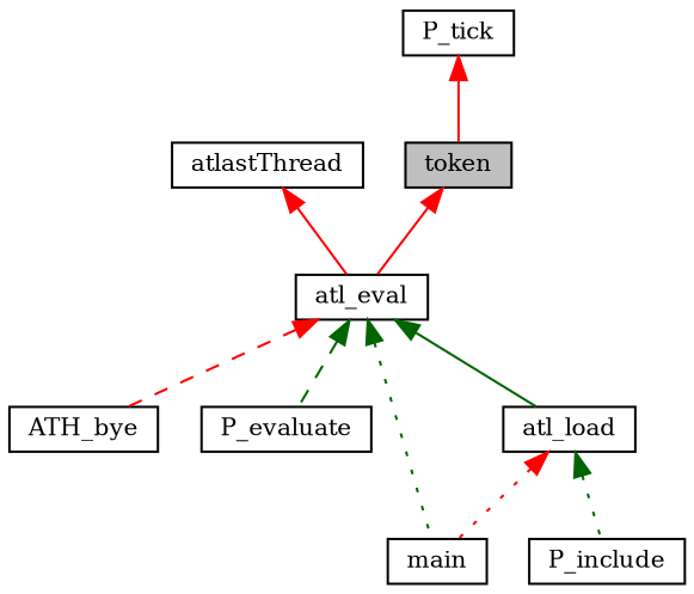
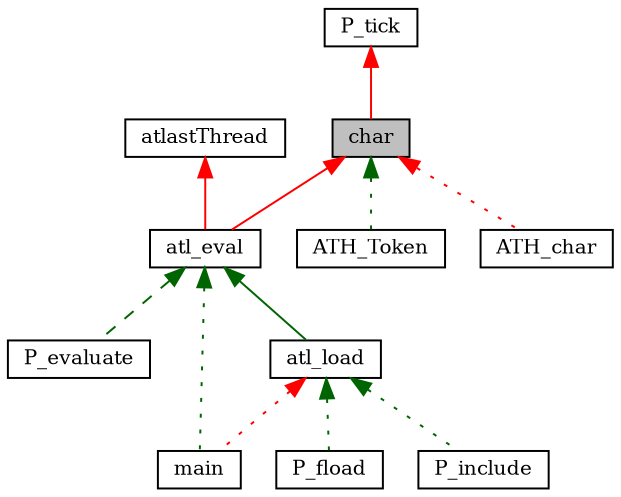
  digraph {
    fontname="DejaVu Serif"
    rankdir=TB
    node [color=black fillcolor=white fontname="DejaVu Serif" fontsize=10 shape=record style=filled]
    edge [color=darkgreen dir=back fontname="DejaVu Serif" fontsize=10 labelfontname=Helvetica labelfontsize=10 style=dotted]
-   n1 [fillcolor=grey75 fontcolor=black height=0.2 label=token width=0.4]
+   n1 [fillcolor=grey75 fontcolor=black height=0.2 label=char width=0.4]
+   n2 [height=0.2 label=ATH_Token width=0.4]
+   n3 [height=0.2 label=ATH_char width=0.4]
    n4 [height=0.2 label=atl_eval width=0.4]
    n5 [height=0.2 label=P_tick width=0.4]
-   n6 [height=0.2 label=ATH_bye width=0.4]
    n7 [height=0.2 label=P_evaluate width=0.4]
    n8 [height=0.2 label=atl_load width=0.4]
    n9 [height=0.2 label=main width=0.4]
+   n10 [height=0.2 label=P_fload width=0.4]
    n11 [height=0.2 label=P_include width=0.4]
    n12 [height=0.2 label=atlastThread width=0.4]
+   n1 -> n2
+   n1 -> n3 [color=red]
    n1 -> n4 [color=red style=solid]
-   n4 -> n6 [color=red style=dashed]
    n4 -> n7 [style=dashed]
    n4 -> n8 [style=solid]
    n4 -> n9
    n5 -> n1 [color=red style=solid]
    n8 -> n9 [color=red]
+   n8 -> n10
    n8 -> n11
    n12 -> n4 [color=red style=solid]
  }
